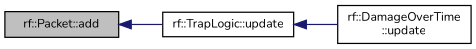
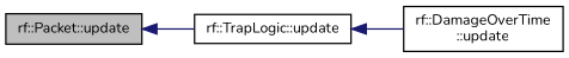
  digraph {
    fontname=Nunito
    rankdir=LR
    node [color=black fillcolor=white fontname=Nunito fontsize=10 shape=record style=filled]
    edge [color=midnightblue dir=back fontname=Nunito fontsize=10 labelfontname=Helvetica labelfontsize=10 style=solid]
-   n1 [fillcolor=grey75 fontcolor=black height=0.2 label="rf::Packet::add" width=0.4]
+   n1 [fillcolor=grey75 fontcolor=black height=0.2 label="rf::Packet::update" width=0.4]
    n2 [height=0.2 label="rf::TrapLogic::update" width=0.4]
    n3 [height=0.2 label="rf::DamageOverTime\l::update" width=0.4]
    n1 -> n2
    n2 -> n3
  }
